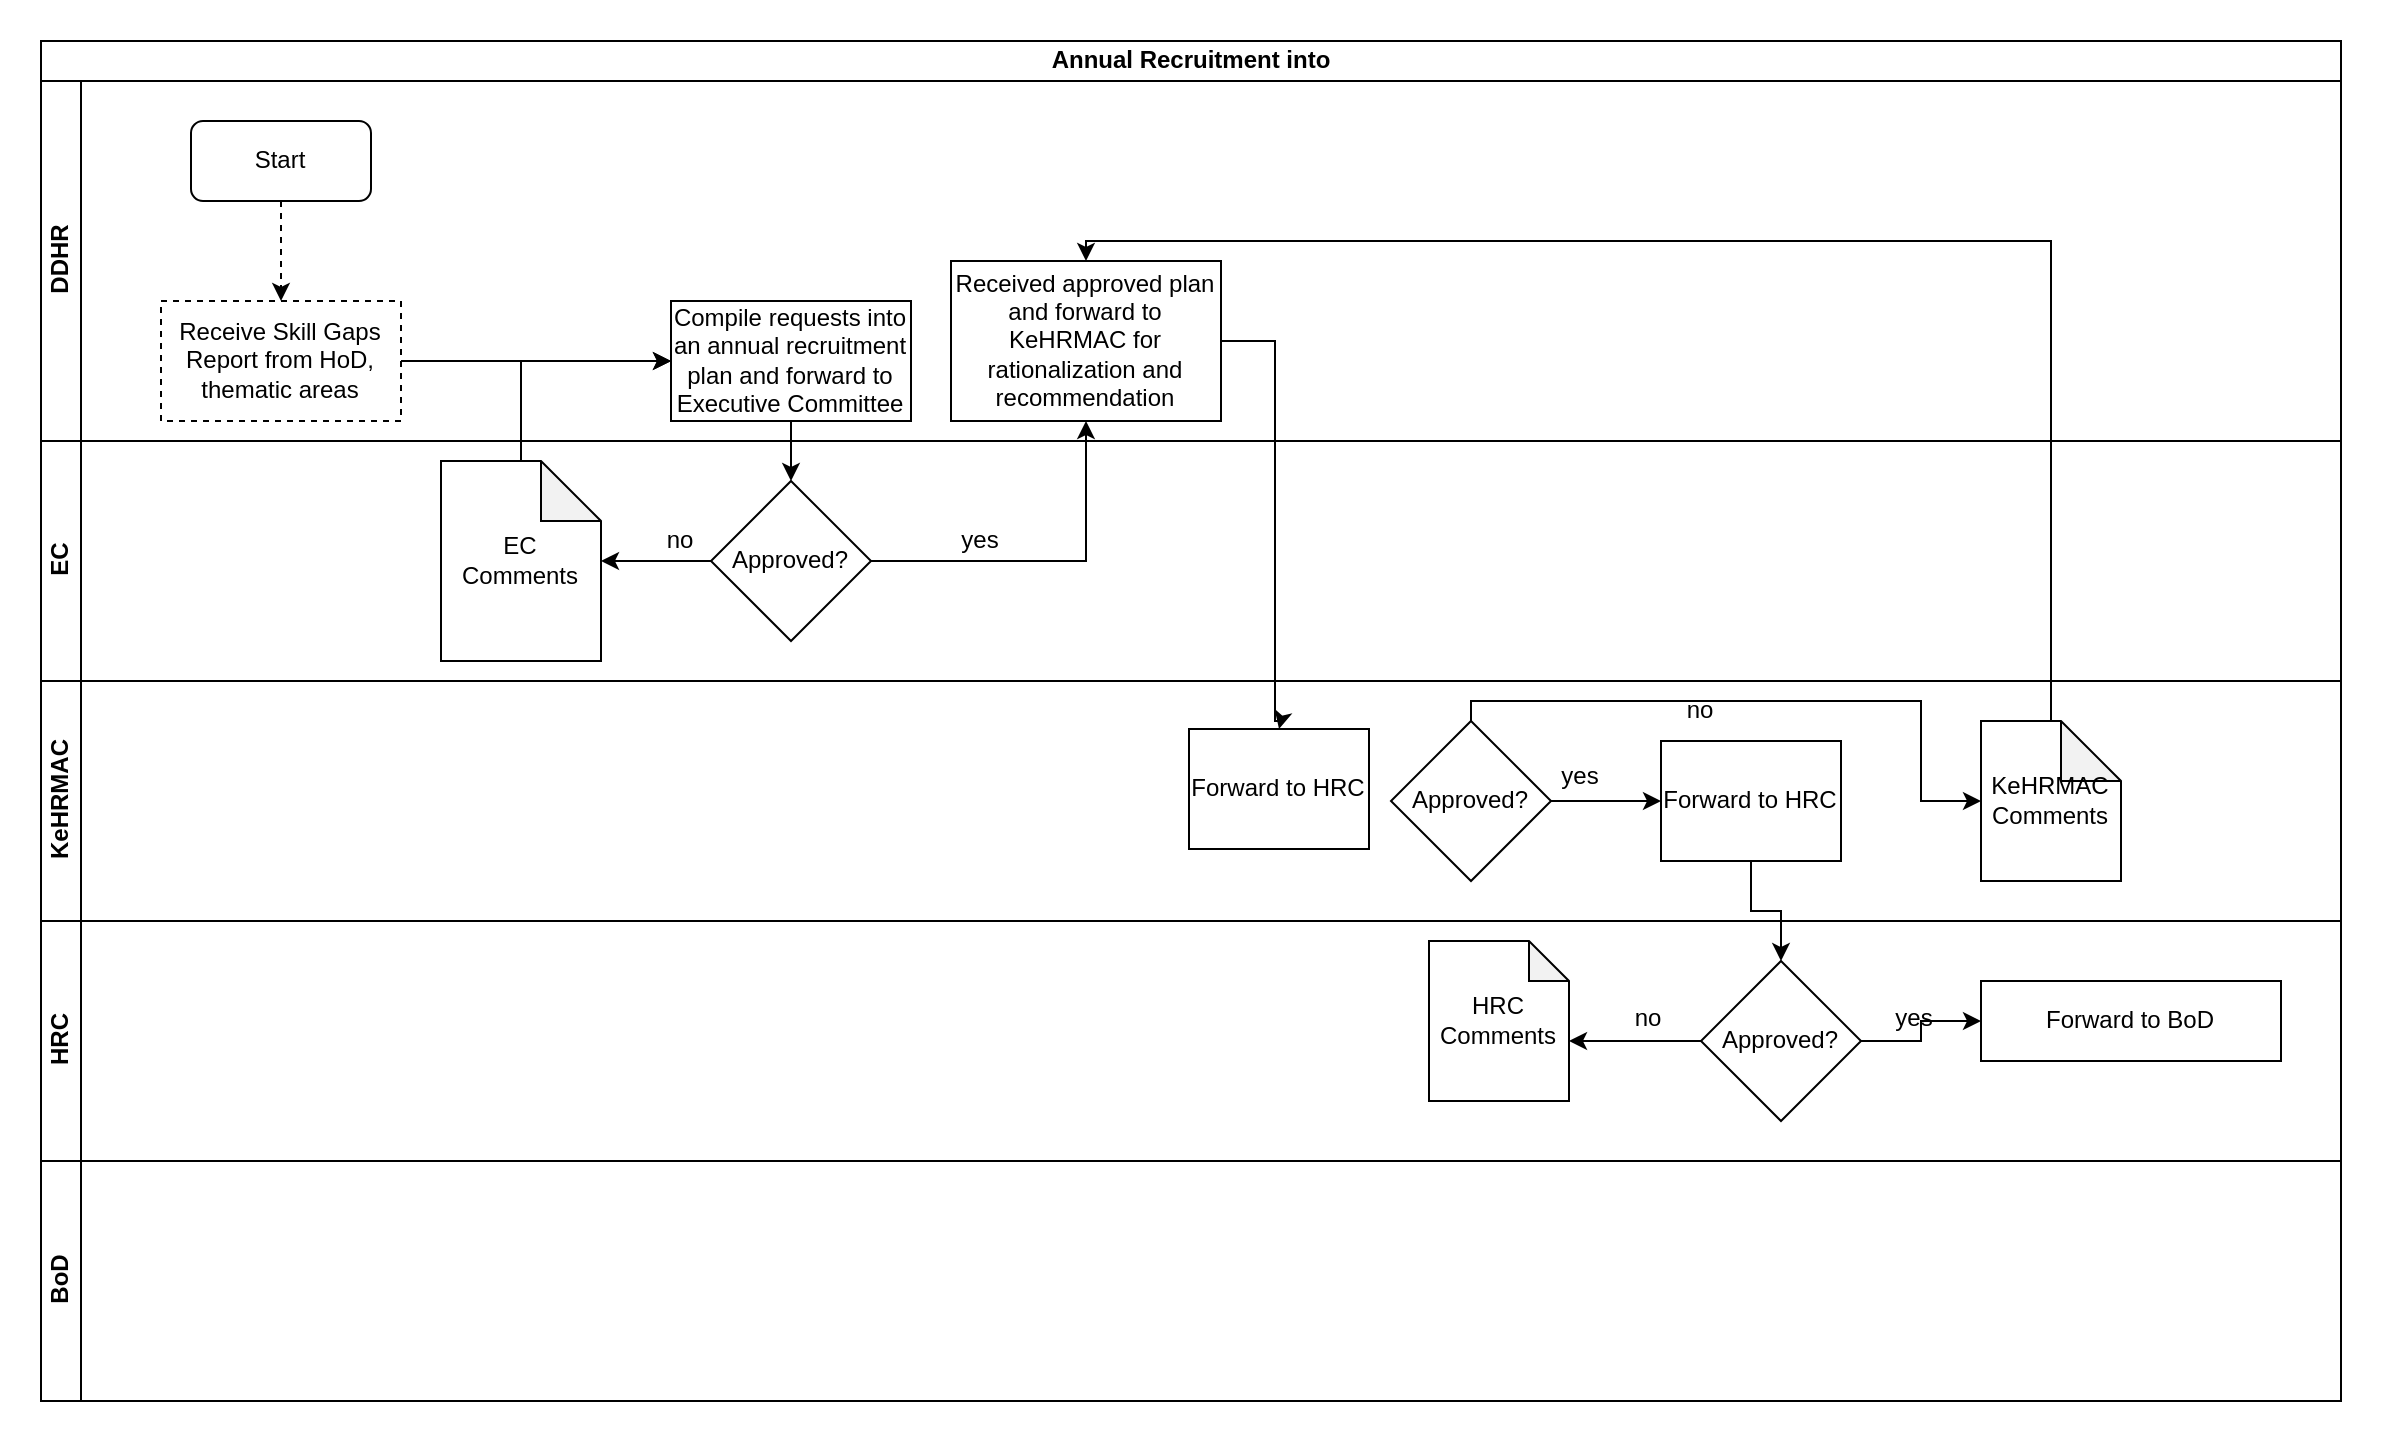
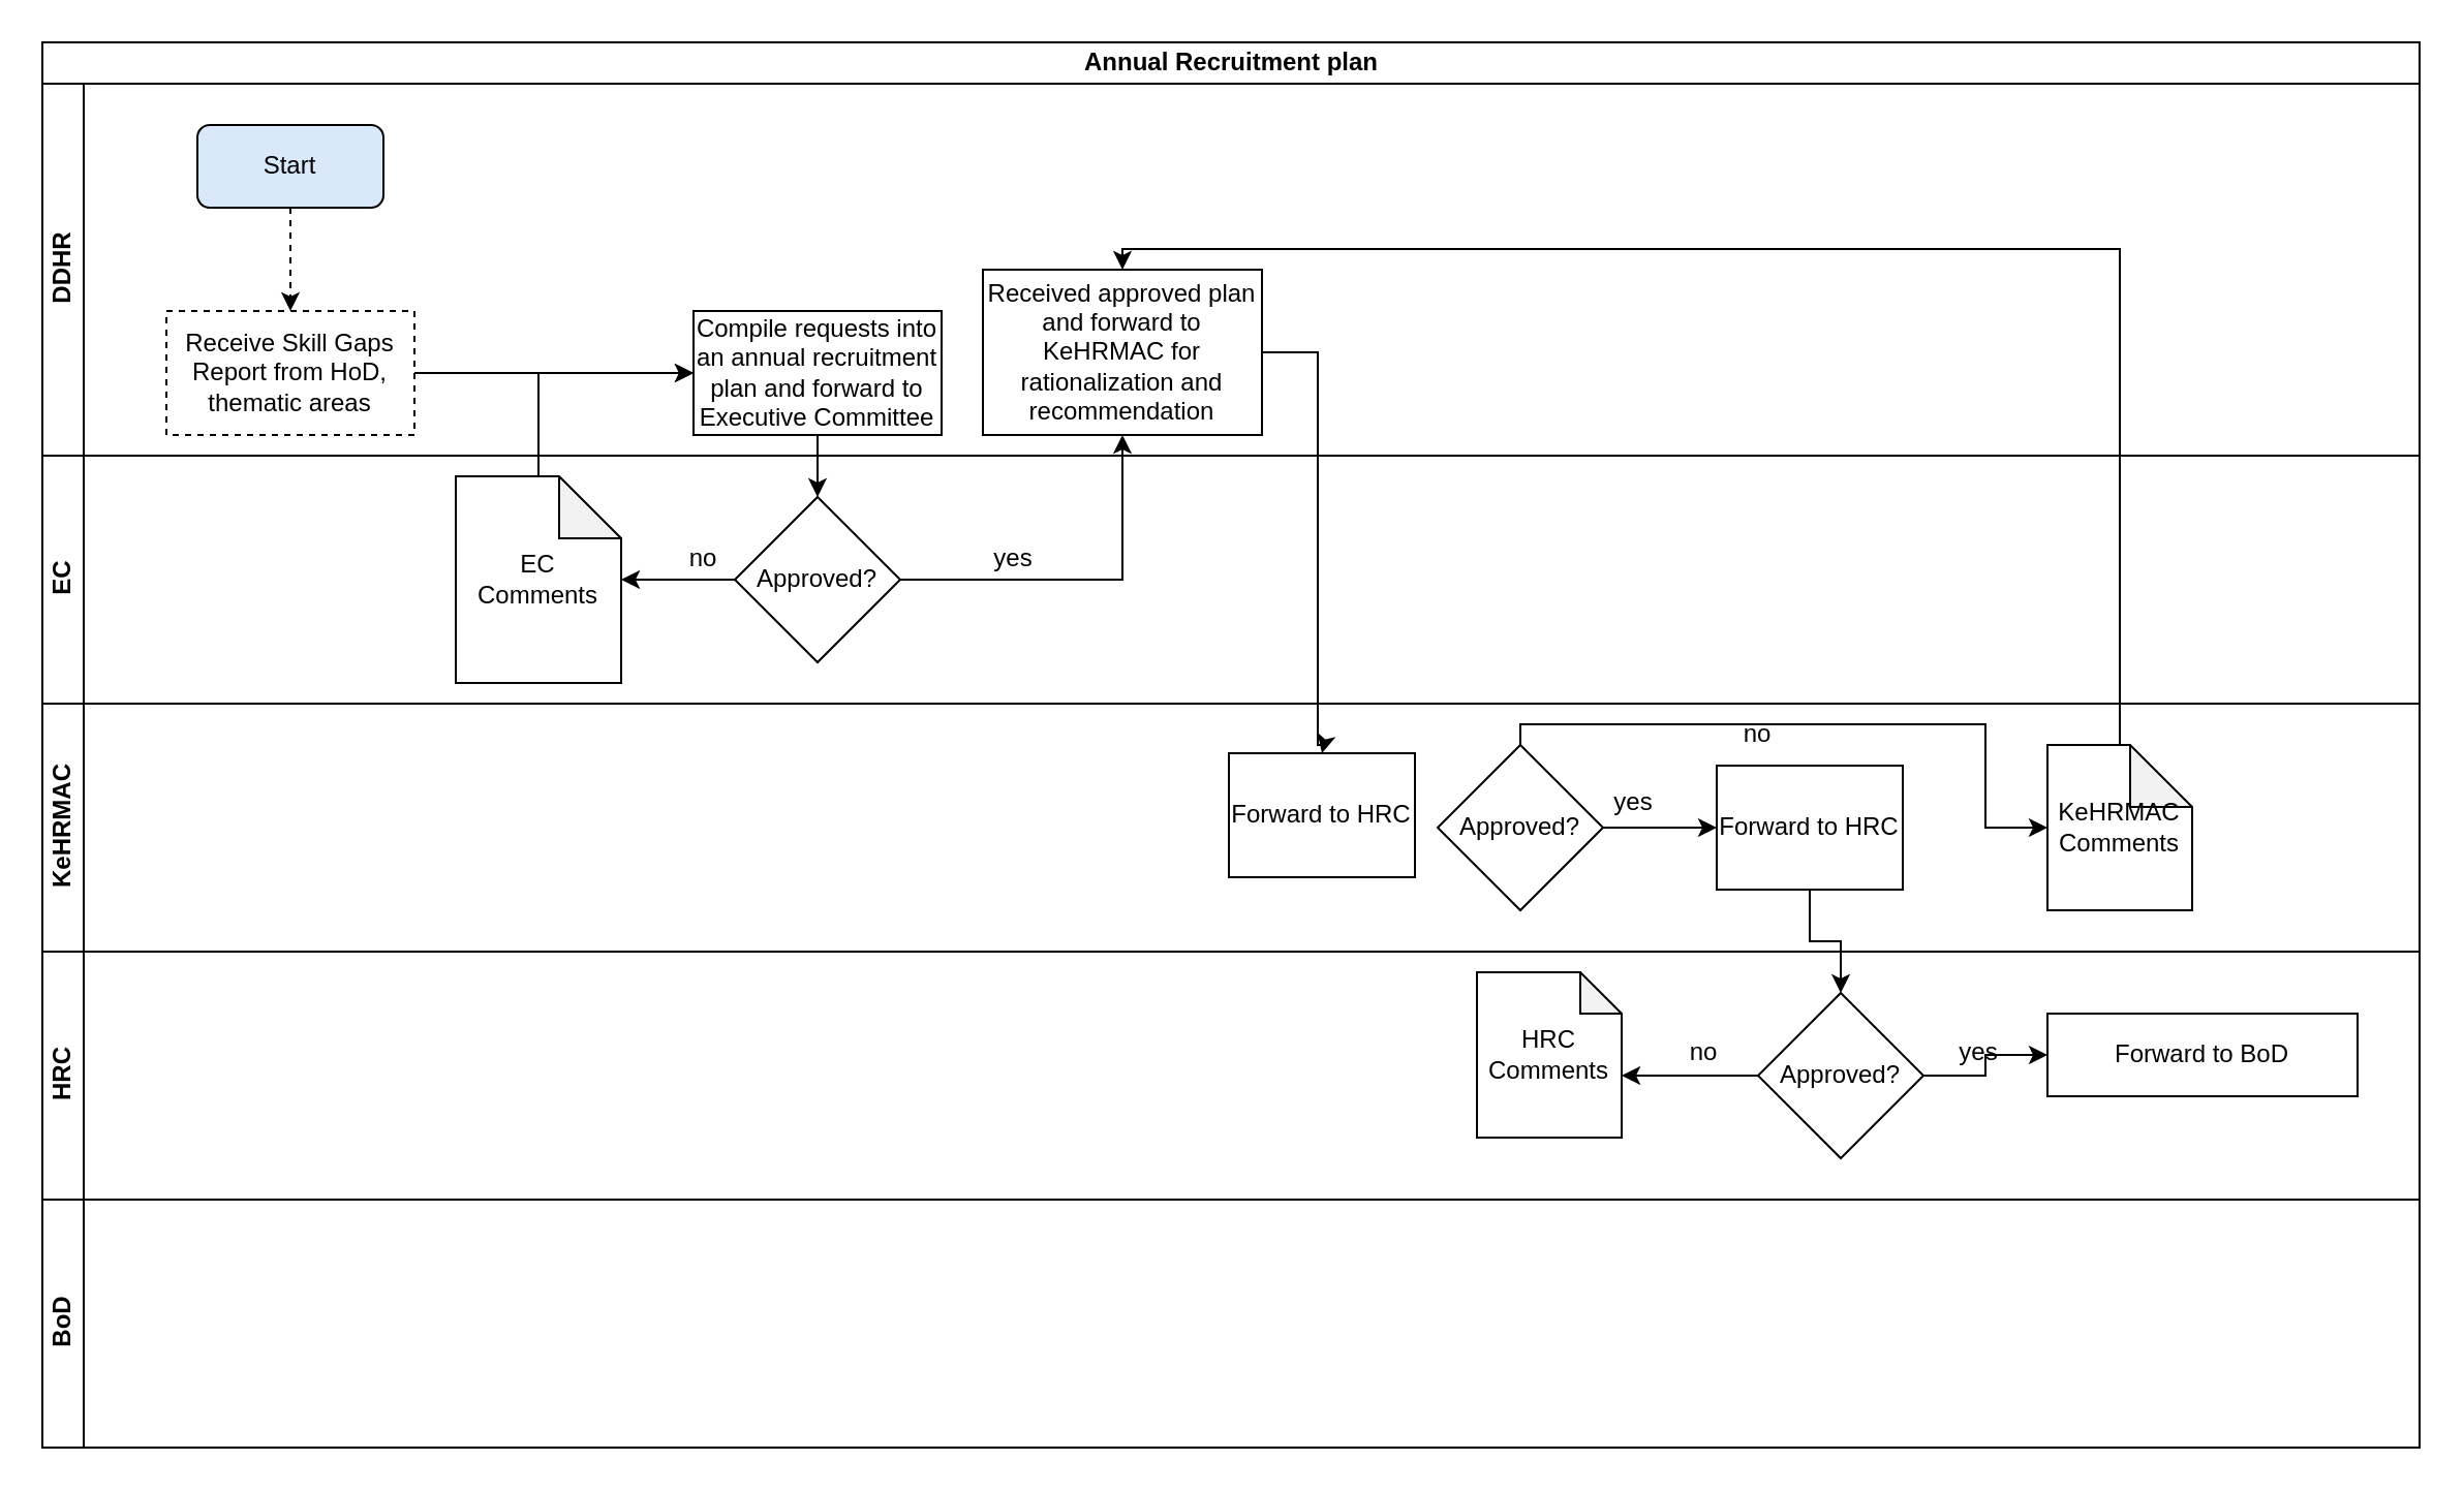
  <mxCell id="0" />
  <mxCell id="1" parent="0" />
- <mxCell id="2" value="Annual Recruitment into" style="swimlane;html=1;childLayout=stackLayout;resizeParent=1;resizeParentMax=0;horizontal=1;startSize=20;horizontalStack=0;" vertex="1" parent="1"><mxGeometry x="20" y="20" width="1150" height="680" as="geometry" /></mxCell>
+ <mxCell id="2" value="Annual Recruitment plan" style="swimlane;html=1;childLayout=stackLayout;resizeParent=1;resizeParentMax=0;horizontal=1;startSize=20;horizontalStack=0;" vertex="1" parent="1"><mxGeometry x="20" y="20" width="1150" height="680" as="geometry" /></mxCell>
  <mxCell id="3" value="DDHR" style="swimlane;html=1;startSize=20;horizontal=0;" vertex="1" parent="2"><mxGeometry y="20" width="1150" height="180" as="geometry" /></mxCell>
- <mxCell id="4" value="Start" style="rounded=1;whiteSpace=wrap;html=1;" vertex="1" parent="3"><mxGeometry x="75" y="20" width="90" height="40" as="geometry" /></mxCell>
+ <mxCell id="4" value="Start" style="rounded=1;whiteSpace=wrap;html=1;fillColor=#dae8fc;" vertex="1" parent="3"><mxGeometry x="75" y="20" width="90" height="40" as="geometry" /></mxCell>
  <mxCell id="5" value="Receive Skill Gaps Report from HoD, thematic areas" style="rounded=0;whiteSpace=wrap;html=1;dashed=1;" vertex="1" parent="3"><mxGeometry x="60" y="110" width="120" height="60" as="geometry" /></mxCell>
  <mxCell id="6" value="" style="edgeStyle=orthogonalEdgeStyle;rounded=0;orthogonalLoop=1;jettySize=auto;html=1;entryX=0.5;entryY=0;entryDx=0;entryDy=0;dashed=1;" edge="1" parent="3" source="4" target="5"><mxGeometry relative="1" as="geometry"><mxPoint x="120" y="130" as="targetPoint" /></mxGeometry></mxCell>
  <mxCell id="7" value="Received approved plan and forward to KeHRMAC for rationalization and recommendation" style="whiteSpace=wrap;html=1;rounded=0;" vertex="1" parent="3"><mxGeometry x="455" y="90" width="135" height="80" as="geometry" /></mxCell>
  <mxCell id="8" value="EC" style="swimlane;html=1;startSize=20;horizontal=0;" vertex="1" parent="2"><mxGeometry y="200" width="1150" height="120" as="geometry" /></mxCell>
  <mxCell id="9" value="Approved?" style="rhombus;whiteSpace=wrap;html=1;rounded=0;" vertex="1" parent="8"><mxGeometry x="335" y="20" width="80" height="80" as="geometry" /></mxCell>
  <mxCell id="10" value="EC Comments" style="shape=note;whiteSpace=wrap;html=1;backgroundOutline=1;darkOpacity=0.05;" vertex="1" parent="8"><mxGeometry x="200" y="10" width="80" height="100" as="geometry" /></mxCell>
  <mxCell id="11" value="" style="edgeStyle=orthogonalEdgeStyle;rounded=0;orthogonalLoop=1;jettySize=auto;html=1;" edge="1" parent="8" source="9" target="10"><mxGeometry relative="1" as="geometry"><mxPoint x="275" y="60" as="targetPoint" /></mxGeometry></mxCell>
  <mxCell id="12" value="no" style="text;html=1;strokeColor=none;fillColor=none;align=center;verticalAlign=middle;whiteSpace=wrap;rounded=0;" vertex="1" parent="8"><mxGeometry x="300" y="40" width="40" height="20" as="geometry" /></mxCell>
  <mxCell id="13" value="yes" style="text;html=1;strokeColor=none;fillColor=none;align=center;verticalAlign=middle;whiteSpace=wrap;rounded=0;" vertex="1" parent="8"><mxGeometry x="450" y="40" width="40" height="20" as="geometry" /></mxCell>
  <mxCell id="14" value="KeHRMAC" style="swimlane;html=1;startSize=20;horizontal=0;" vertex="1" parent="2"><mxGeometry y="320" width="1150" height="120" as="geometry" /></mxCell>
  <mxCell id="15" value="yes" style="text;html=1;strokeColor=none;fillColor=none;align=center;verticalAlign=middle;whiteSpace=wrap;rounded=0;" vertex="1" parent="14"><mxGeometry x="750" y="38" width="40" height="20" as="geometry" /></mxCell>
  <mxCell id="16" value="KeHRMAC Comments" style="shape=note;whiteSpace=wrap;html=1;backgroundOutline=1;darkOpacity=0.05;" vertex="1" parent="14"><mxGeometry x="970" y="20" width="70" height="80" as="geometry" /></mxCell>
  <mxCell id="17" value="" style="edgeStyle=orthogonalEdgeStyle;rounded=0;orthogonalLoop=1;jettySize=auto;html=1;entryX=0;entryY=0.5;entryDx=0;entryDy=0;entryPerimeter=0;exitX=0.5;exitY=0;exitDx=0;exitDy=0;" edge="1" parent="14" source="18" target="16"><mxGeometry relative="1" as="geometry"><mxPoint x="576" y="60" as="sourcePoint" /><mxPoint x="496" y="60" as="targetPoint" /><Array as="points"><mxPoint x="715" y="10" /><mxPoint x="940" y="10" /><mxPoint x="940" y="60" /></Array></mxGeometry></mxCell>
  <mxCell id="18" value="Approved?" style="rhombus;whiteSpace=wrap;html=1;" vertex="1" parent="14"><mxGeometry x="675" y="20" width="80" height="80" as="geometry" /></mxCell>
  <mxCell id="19" value="Forward to HRC" style="whiteSpace=wrap;html=1;" vertex="1" parent="14"><mxGeometry x="574" y="24" width="90" height="60" as="geometry" /></mxCell>
  <mxCell id="20" value="no" style="text;html=1;strokeColor=none;fillColor=none;align=center;verticalAlign=middle;whiteSpace=wrap;rounded=0;" vertex="1" parent="14"><mxGeometry x="810" y="5" width="40" height="20" as="geometry" /></mxCell>
  <mxCell id="21" value="HRC" style="swimlane;html=1;startSize=20;horizontal=0;" vertex="1" parent="2"><mxGeometry y="440" width="1150" height="120" as="geometry" /></mxCell>
  <mxCell id="22" value="Approved?" style="rhombus;whiteSpace=wrap;html=1;" vertex="1" parent="21"><mxGeometry x="830" y="20" width="80" height="80" as="geometry" /></mxCell>
  <mxCell id="23" value="HRC Comments" style="shape=note;whiteSpace=wrap;html=1;backgroundOutline=1;darkOpacity=0.05;size=20;" vertex="1" parent="21"><mxGeometry x="694" y="10" width="70" height="80" as="geometry" /></mxCell>
  <mxCell id="24" value="" style="edgeStyle=orthogonalEdgeStyle;rounded=0;orthogonalLoop=1;jettySize=auto;html=1;entryX=0;entryY=0;entryDx=70;entryDy=50;entryPerimeter=0;" edge="1" parent="21" source="22" target="23"><mxGeometry relative="1" as="geometry"><mxPoint x="760" y="60" as="targetPoint" /></mxGeometry></mxCell>
  <mxCell id="25" value="no" style="text;html=1;strokeColor=none;fillColor=none;align=center;verticalAlign=middle;whiteSpace=wrap;rounded=0;" vertex="1" parent="21"><mxGeometry x="784" y="39" width="40" height="20" as="geometry" /></mxCell>
  <mxCell id="26" value="BoD" style="swimlane;html=1;startSize=20;horizontal=0;" vertex="1" parent="2"><mxGeometry y="560" width="1150" height="120" as="geometry" /></mxCell>
  <mxCell id="27" value="" style="edgeStyle=orthogonalEdgeStyle;rounded=0;orthogonalLoop=1;jettySize=auto;html=1;" edge="1" parent="2" source="9" target="7"><mxGeometry relative="1" as="geometry" /></mxCell>
  <mxCell id="28" value="" style="edgeStyle=orthogonalEdgeStyle;rounded=0;orthogonalLoop=1;jettySize=auto;html=1;entryX=0.5;entryY=0;entryDx=0;entryDy=0;" edge="1" parent="2" source="7" target="19"><mxGeometry relative="1" as="geometry"><mxPoint x="616" y="340" as="targetPoint" /><Array as="points"><mxPoint x="617" y="150" /><mxPoint x="617" y="340" /><mxPoint x="620" y="340" /></Array></mxGeometry></mxCell>
  <mxCell id="29" value="" style="edgeStyle=orthogonalEdgeStyle;rounded=0;orthogonalLoop=1;jettySize=auto;html=1;entryX=0.5;entryY=0;entryDx=0;entryDy=0;exitX=0.5;exitY=0;exitDx=0;exitDy=0;exitPerimeter=0;" edge="1" parent="2" source="16" target="7"><mxGeometry relative="1" as="geometry"><mxPoint x="405" y="370" as="targetPoint" /><Array as="points"><mxPoint x="1005" y="100" /><mxPoint x="523" y="100" /></Array></mxGeometry></mxCell>
  <mxCell id="30" value="" style="edgeStyle=orthogonalEdgeStyle;rounded=0;orthogonalLoop=1;jettySize=auto;html=1;" edge="1" parent="1" source="31" target="9"><mxGeometry relative="1" as="geometry" /></mxCell>
  <mxCell id="31" value="Compile requests into an annual recruitment plan and forward to Executive Committee" style="whiteSpace=wrap;html=1;rounded=0;" vertex="1" parent="1"><mxGeometry x="335" y="150" width="120" height="60" as="geometry" /></mxCell>
  <mxCell id="32" value="" style="edgeStyle=orthogonalEdgeStyle;rounded=0;orthogonalLoop=1;jettySize=auto;html=1;" edge="1" parent="1" source="5" target="31"><mxGeometry relative="1" as="geometry" /></mxCell>
  <mxCell id="33" value="" style="edgeStyle=orthogonalEdgeStyle;rounded=0;orthogonalLoop=1;jettySize=auto;html=1;entryX=0;entryY=0.5;entryDx=0;entryDy=0;" edge="1" parent="1" source="10" target="31"><mxGeometry relative="1" as="geometry"><mxPoint x="270" y="130" as="targetPoint" /><Array as="points"><mxPoint x="260" y="180" /></Array></mxGeometry></mxCell>
  <mxCell id="34" value="" style="edgeStyle=orthogonalEdgeStyle;rounded=0;orthogonalLoop=1;jettySize=auto;html=1;" edge="1" parent="1" source="35" target="22"><mxGeometry relative="1" as="geometry" /></mxCell>
  <mxCell id="35" value="Forward to HRC" style="whiteSpace=wrap;html=1;" vertex="1" parent="1"><mxGeometry x="830" y="370" width="90" height="60" as="geometry" /></mxCell>
  <mxCell id="36" value="" style="edgeStyle=orthogonalEdgeStyle;rounded=0;orthogonalLoop=1;jettySize=auto;html=1;exitX=1;exitY=0.5;exitDx=0;exitDy=0;" edge="1" parent="1" source="18" target="35"><mxGeometry relative="1" as="geometry"><mxPoint x="770" y="400" as="sourcePoint" /></mxGeometry></mxCell>
  <mxCell id="37" value="Forward to BoD" style="whiteSpace=wrap;html=1;" vertex="1" parent="1"><mxGeometry x="990" y="490" width="150" height="40" as="geometry" /></mxCell>
  <mxCell id="38" value="" style="edgeStyle=orthogonalEdgeStyle;rounded=0;orthogonalLoop=1;jettySize=auto;html=1;" edge="1" parent="1" source="22" target="37"><mxGeometry relative="1" as="geometry" /></mxCell>
  <mxCell id="39" value="yes" style="text;html=1;strokeColor=none;fillColor=none;align=center;verticalAlign=middle;whiteSpace=wrap;rounded=0;" vertex="1" parent="1"><mxGeometry x="937" y="499" width="40" height="20" as="geometry" /></mxCell>
